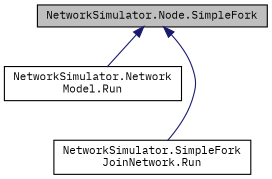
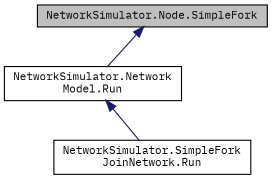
  digraph {
    fontname="IBM Plex Mono"
    rankdir=TB
    node [color=black fillcolor=white fontname="IBM Plex Mono" fontsize=10 shape=record style=filled]
    edge [color=midnightblue dir=back fontname="IBM Plex Mono" fontsize=10 labelfontname=Helvetica labelfontsize=10 style=solid]
    n1 [fillcolor=grey75 fontcolor=black height=0.2 label="NetworkSimulator.Node.SimpleFork" width=0.4]
    n2 [height=0.2 label="NetworkSimulator.Network\lModel.Run" width=0.4]
    n3 [height=0.2 label="NetworkSimulator.SimpleFork\lJoinNetwork.Run" width=0.4]
    n1 -> n2
-   n1 -> n3
+   n2 -> n3
  }
